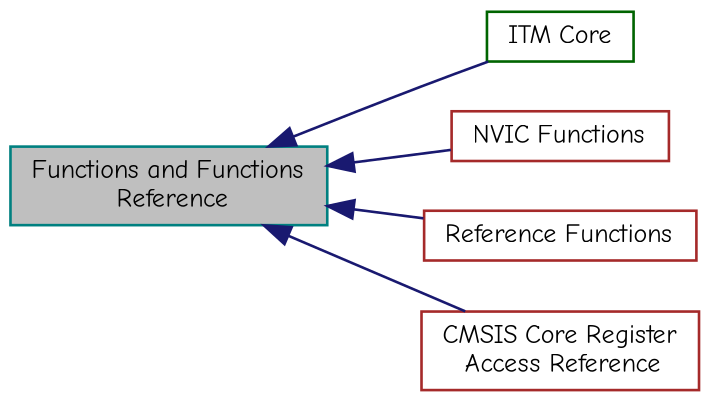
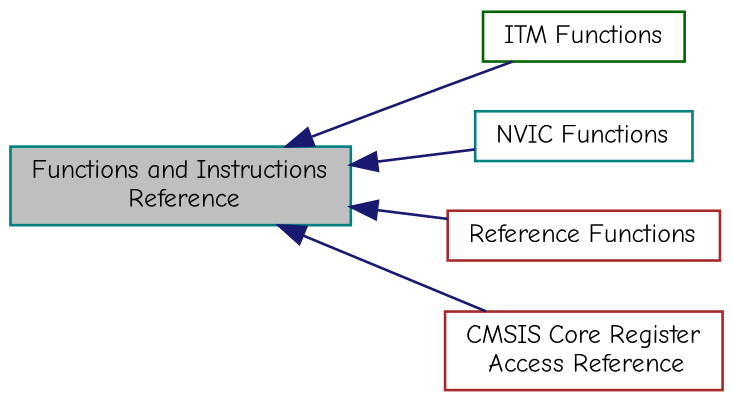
  digraph {
    fontname="Comic Neue"
    rankdir=LR
    node [color=teal fillcolor=white fontname="Comic Neue" fontsize=10 shape=record style=filled]
    edge [color=midnightblue dir=back fontname="Comic Neue" fontsize=10 labelfontname=Helvetica labelfontsize=10 shape=plaintext style=solid]
-   n1 [fillcolor=grey75 fontcolor=black height=0.2 label="Functions and Functions\l Reference" width=0.4]
-   n2 [color=darkgreen height=0.2 label="ITM Core" width=0.4]
-   n3 [color=brown height=0.2 label="NVIC Functions" width=0.4]
+   n1 [fillcolor=grey75 fontcolor=black height=0.2 label="Functions and Instructions\l Reference" width=0.4]
+   n2 [color=darkgreen height=0.2 label="ITM Functions" width=0.4]
+   n3 [height=0.2 label="NVIC Functions" width=0.4]
    n4 [color=brown height=0.2 label="Reference Functions" width=0.4]
    n5 [color=brown height=0.2 label="CMSIS Core Register\l Access Reference" width=0.4]
    n1 -> n2
    n1 -> n3
    n1 -> n4
    n1 -> n5
  }
